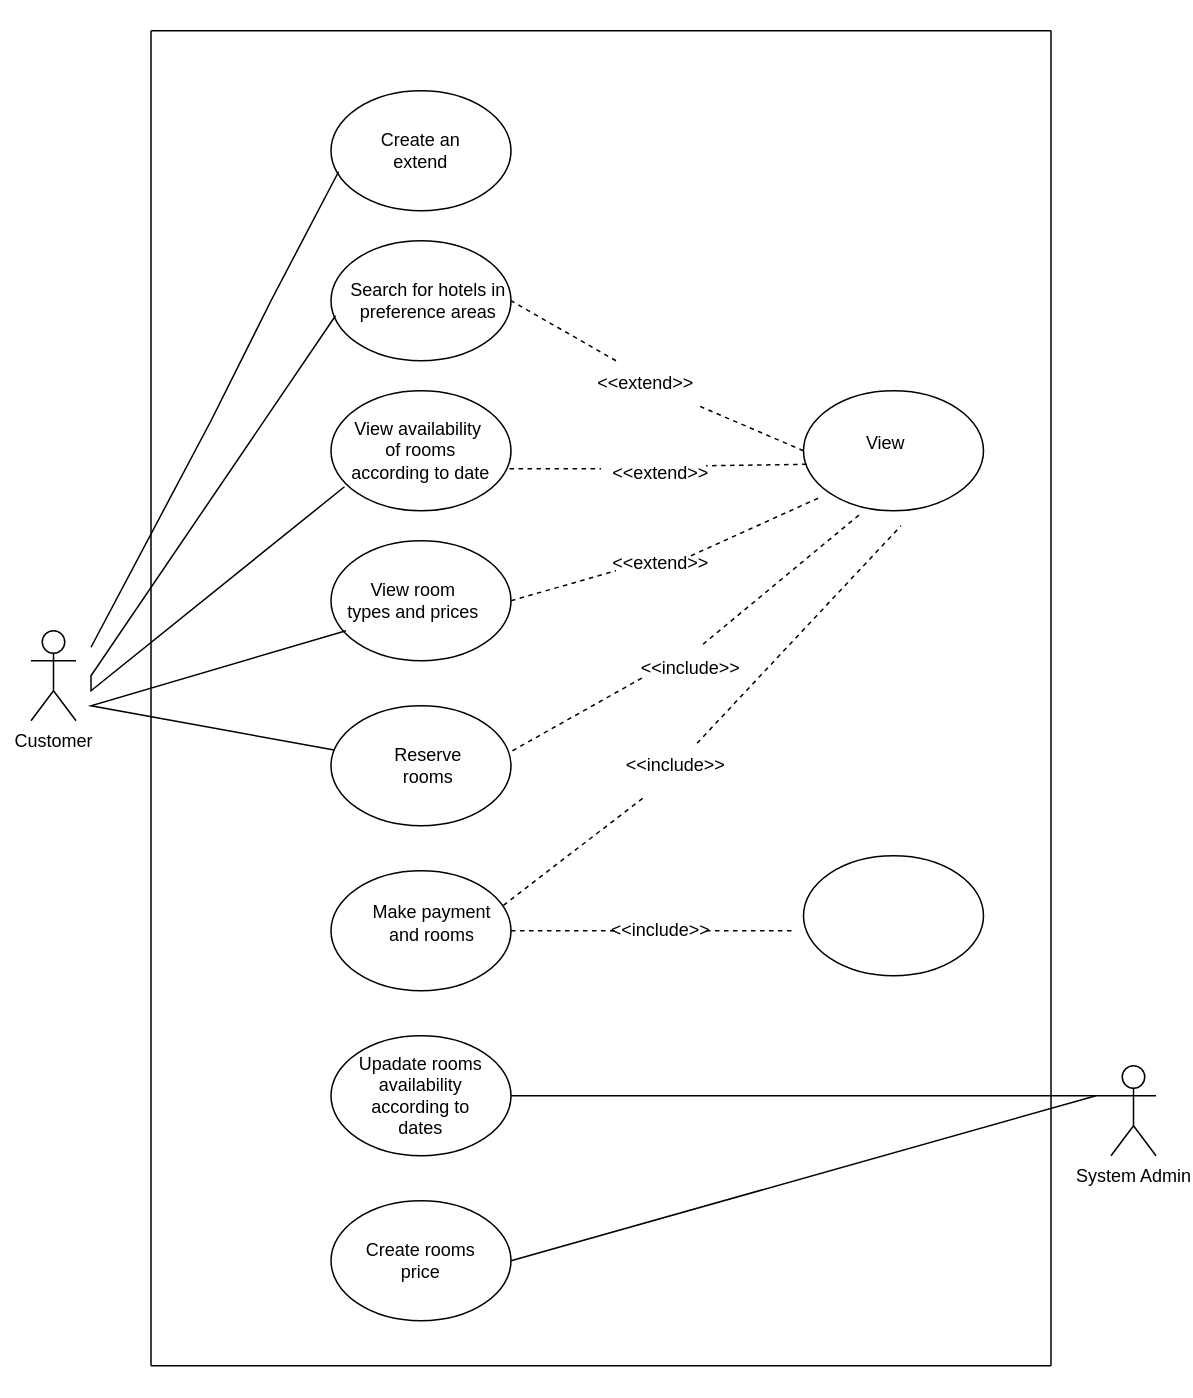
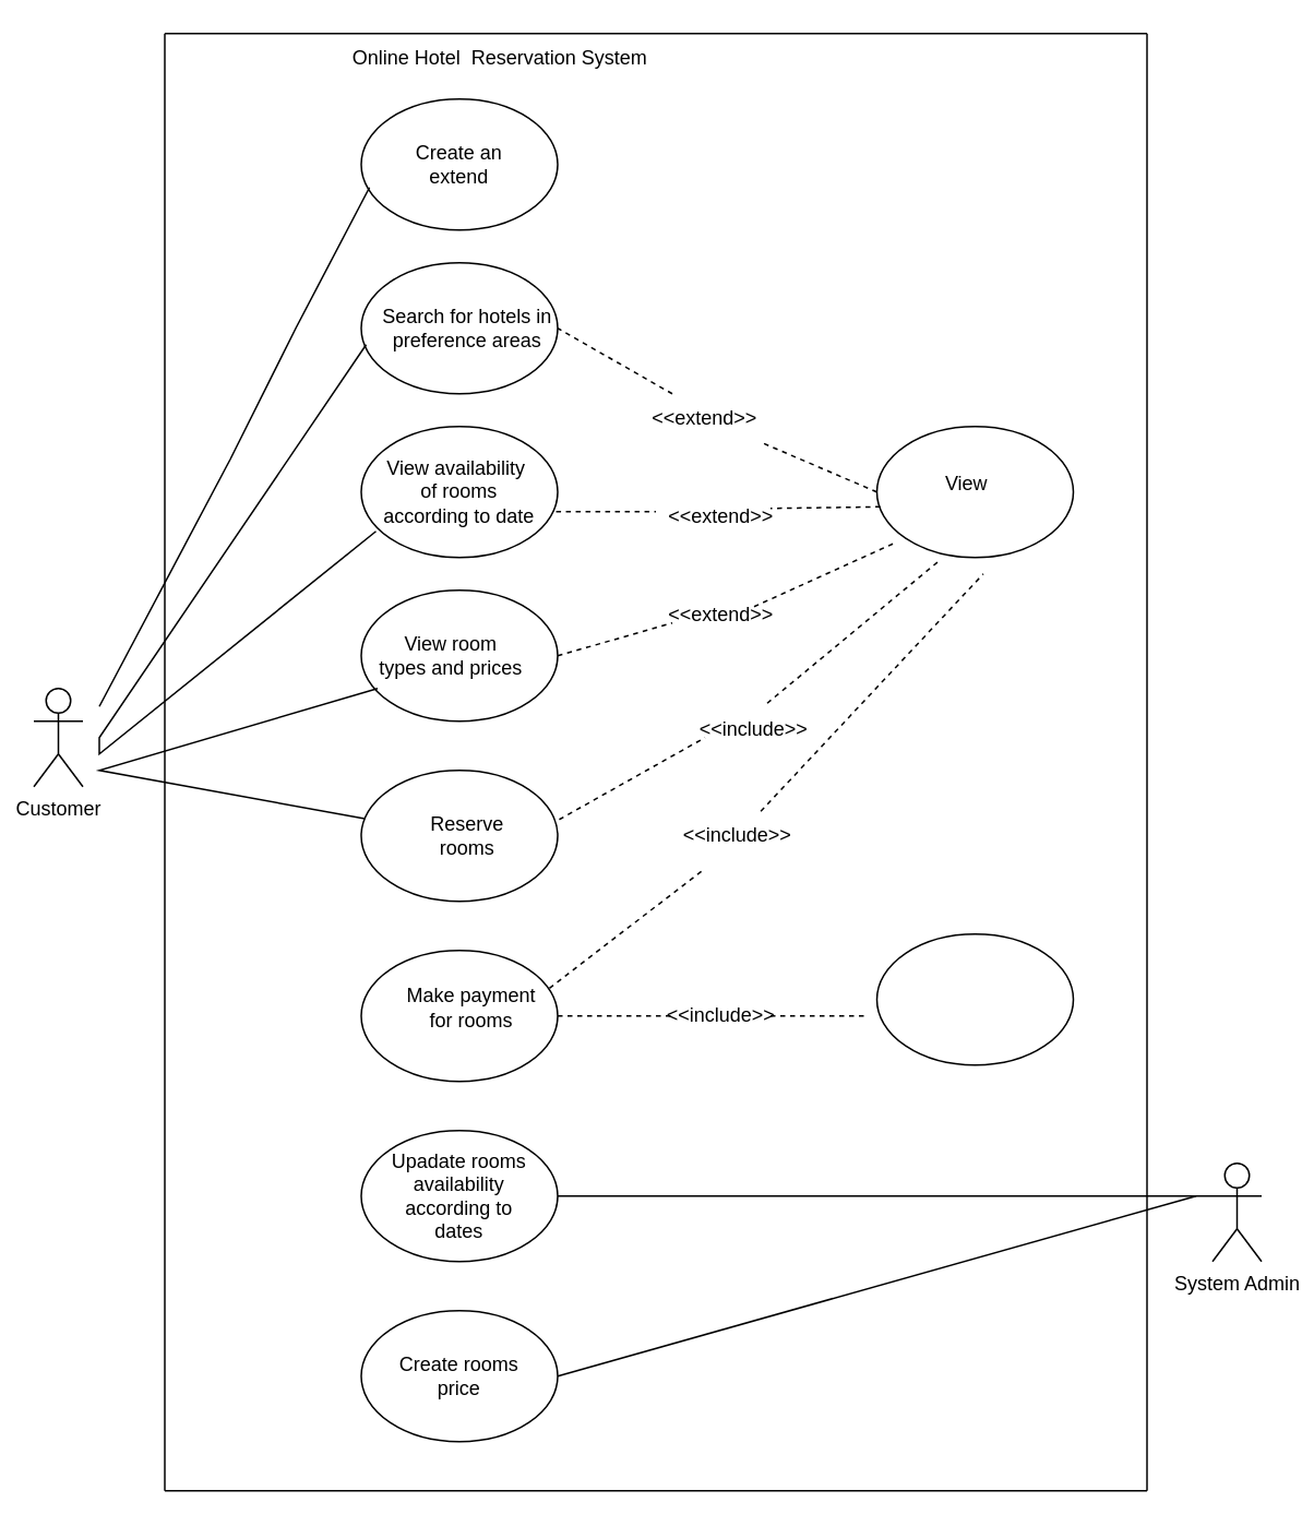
  <mxCell id="0" />
  <mxCell id="1" parent="0" />
  <mxCell id="2" value="Customer" style="shape=umlActor;verticalLabelPosition=bottom;verticalAlign=top;html=1;outlineConnect=0;" vertex="1" parent="1"><mxGeometry x="20" y="420" width="30" height="60" as="geometry" /></mxCell>
  <mxCell id="3" value="" style="ellipse;whiteSpace=wrap;html=1;" vertex="1" parent="1"><mxGeometry x="220" y="60" width="120" height="80" as="geometry" /></mxCell>
  <mxCell id="4" value="" style="ellipse;whiteSpace=wrap;html=1;" vertex="1" parent="1"><mxGeometry x="220" y="160" width="120" height="80" as="geometry" /></mxCell>
  <mxCell id="5" value="" style="ellipse;whiteSpace=wrap;html=1;" vertex="1" parent="1"><mxGeometry x="220" y="260" width="120" height="80" as="geometry" /></mxCell>
  <mxCell id="6" value="" style="ellipse;whiteSpace=wrap;html=1;" vertex="1" parent="1"><mxGeometry x="220" y="360" width="120" height="80" as="geometry" /></mxCell>
  <mxCell id="7" value="" style="ellipse;whiteSpace=wrap;html=1;" vertex="1" parent="1"><mxGeometry x="220" y="470" width="120" height="80" as="geometry" /></mxCell>
  <mxCell id="8" value="" style="ellipse;whiteSpace=wrap;html=1;" vertex="1" parent="1"><mxGeometry x="220" y="580" width="120" height="80" as="geometry" /></mxCell>
  <mxCell id="9" value="" style="ellipse;whiteSpace=wrap;html=1;" vertex="1" parent="1"><mxGeometry x="220" y="690" width="120" height="80" as="geometry" /></mxCell>
  <mxCell id="10" value="" style="ellipse;whiteSpace=wrap;html=1;" vertex="1" parent="1"><mxGeometry x="220" y="800" width="120" height="80" as="geometry" /></mxCell>
  <mxCell id="11" value="" style="endArrow=none;html=1;rounded=0;entryX=0.042;entryY=0.675;entryDx=0;entryDy=0;entryPerimeter=0;" edge="1" parent="1" target="3"><mxGeometry width="50" height="50" relative="1" as="geometry"><mxPoint x="60" y="431" as="sourcePoint" /><mxPoint x="210" y="130" as="targetPoint" /><Array as="points"><mxPoint x="140" y="280" /><mxPoint x="180" y="200" /></Array></mxGeometry></mxCell>
  <mxCell id="12" value="" style="endArrow=none;html=1;rounded=0;entryX=0.025;entryY=0.625;entryDx=0;entryDy=0;entryPerimeter=0;exitX=0.075;exitY=0.8;exitDx=0;exitDy=0;exitPerimeter=0;" edge="1" parent="1" source="5" target="4"><mxGeometry width="50" height="50" relative="1" as="geometry"><mxPoint x="230" y="330" as="sourcePoint" /><mxPoint x="410" y="180" as="targetPoint" /><Array as="points"><mxPoint x="60" y="460" /><mxPoint x="60" y="450" /></Array></mxGeometry></mxCell>
  <mxCell id="13" value="" style="endArrow=none;html=1;rounded=0;" edge="1" parent="1" source="7"><mxGeometry width="50" height="50" relative="1" as="geometry"><mxPoint x="360" y="460" as="sourcePoint" /><mxPoint x="230" y="420" as="targetPoint" /><Array as="points"><mxPoint x="60" y="470" /></Array></mxGeometry></mxCell>
  <mxCell id="14" value="System Admin" style="shape=umlActor;verticalLabelPosition=bottom;verticalAlign=top;html=1;outlineConnect=0;" vertex="1" parent="1"><mxGeometry x="740" y="710" width="30" height="60" as="geometry" /></mxCell>
  <mxCell id="15" value="" style="endArrow=none;html=1;rounded=0;exitX=1;exitY=0.5;exitDx=0;exitDy=0;entryX=0;entryY=0.333;entryDx=0;entryDy=0;entryPerimeter=0;" edge="1" parent="1" source="9" target="14"><mxGeometry width="50" height="50" relative="1" as="geometry"><mxPoint x="360" y="690" as="sourcePoint" /><mxPoint x="600" y="780" as="targetPoint" /></mxGeometry></mxCell>
  <mxCell id="16" value="" style="endArrow=none;html=1;rounded=0;entryX=1;entryY=0.5;entryDx=0;entryDy=0;" edge="1" parent="1" target="10"><mxGeometry width="50" height="50" relative="1" as="geometry"><mxPoint x="730" y="730" as="sourcePoint" /><mxPoint x="410" y="640" as="targetPoint" /></mxGeometry></mxCell>
  <mxCell id="17" value="" style="ellipse;whiteSpace=wrap;html=1;" vertex="1" parent="1"><mxGeometry x="535" y="570" width="120" height="80" as="geometry" /></mxCell>
  <mxCell id="18" value="" style="ellipse;whiteSpace=wrap;html=1;" vertex="1" parent="1"><mxGeometry x="535" y="260" width="120" height="80" as="geometry" /></mxCell>
  <mxCell id="19" value="Create an extend" style="text;html=1;strokeColor=none;fillColor=none;align=center;verticalAlign=middle;whiteSpace=wrap;rounded=0;" vertex="1" parent="1"><mxGeometry x="240" y="85" width="80" height="30" as="geometry" /></mxCell>
  <mxCell id="20" value="Search for hotels in preference areas" style="text;html=1;strokeColor=none;fillColor=none;align=center;verticalAlign=middle;whiteSpace=wrap;rounded=0;" vertex="1" parent="1"><mxGeometry x="230" y="185" width="110" height="30" as="geometry" /></mxCell>
  <mxCell id="21" value="View availability&amp;nbsp; of rooms according to date" style="text;html=1;strokeColor=none;fillColor=none;align=center;verticalAlign=middle;whiteSpace=wrap;rounded=0;" vertex="1" parent="1"><mxGeometry x="230" y="285" width="100" height="30" as="geometry" /></mxCell>
  <mxCell id="22" value="View room types and prices" style="text;html=1;strokeColor=none;fillColor=none;align=center;verticalAlign=middle;whiteSpace=wrap;rounded=0;" vertex="1" parent="1"><mxGeometry x="230" y="385" width="90" height="30" as="geometry" /></mxCell>
  <mxCell id="23" value="Reserve rooms" style="text;html=1;strokeColor=none;fillColor=none;align=center;verticalAlign=middle;whiteSpace=wrap;rounded=0;" vertex="1" parent="1"><mxGeometry x="250" y="495" width="70" height="30" as="geometry" /></mxCell>
- <mxCell id="24" value="Make payment and rooms" style="text;html=1;strokeColor=none;fillColor=none;align=center;verticalAlign=middle;whiteSpace=wrap;rounded=0;" vertex="1" parent="1"><mxGeometry x="245" y="600" width="85" height="30" as="geometry" /></mxCell>
+ <mxCell id="24" value="Make payment for rooms" style="text;html=1;strokeColor=none;fillColor=none;align=center;verticalAlign=middle;whiteSpace=wrap;rounded=0;" vertex="1" parent="1"><mxGeometry x="245" y="600" width="85" height="30" as="geometry" /></mxCell>
  <mxCell id="25" value="Upadate rooms availability according to dates" style="text;html=1;strokeColor=none;fillColor=none;align=center;verticalAlign=middle;whiteSpace=wrap;rounded=0;" vertex="1" parent="1"><mxGeometry x="230" y="715" width="100" height="30" as="geometry" /></mxCell>
  <mxCell id="26" value="Create rooms price" style="text;html=1;strokeColor=none;fillColor=none;align=center;verticalAlign=middle;whiteSpace=wrap;rounded=0;" vertex="1" parent="1"><mxGeometry x="230" y="825" width="100" height="30" as="geometry" /></mxCell>
  <mxCell id="27" value="View" style="text;html=1;strokeColor=none;fillColor=none;align=center;verticalAlign=middle;whiteSpace=wrap;rounded=0;" vertex="1" parent="1"><mxGeometry x="560" y="280" width="60" height="30" as="geometry" /></mxCell>
  <mxCell id="28" value="" style="endArrow=none;dashed=1;html=1;rounded=0;entryX=1;entryY=0.5;entryDx=0;entryDy=0;" edge="1" parent="1" target="20"><mxGeometry width="50" height="50" relative="1" as="geometry"><mxPoint x="410" y="240" as="sourcePoint" /><mxPoint x="410" y="280" as="targetPoint" /></mxGeometry></mxCell>
  <mxCell id="29" value="&amp;lt;&amp;lt;extend&amp;gt;&amp;gt;" style="text;html=1;strokeColor=none;fillColor=none;align=center;verticalAlign=middle;whiteSpace=wrap;rounded=0;" vertex="1" parent="1"><mxGeometry x="390" y="240" width="80" height="30" as="geometry" /></mxCell>
  <mxCell id="30" value="" style="endArrow=none;dashed=1;html=1;rounded=0;exitX=0;exitY=0.5;exitDx=0;exitDy=0;" edge="1" parent="1" source="18" target="29"><mxGeometry width="50" height="50" relative="1" as="geometry"><mxPoint x="360" y="330" as="sourcePoint" /><mxPoint x="410" y="280" as="targetPoint" /></mxGeometry></mxCell>
  <mxCell id="31" value="" style="endArrow=none;dashed=1;html=1;rounded=0;exitX=0.992;exitY=0.65;exitDx=0;exitDy=0;exitPerimeter=0;" edge="1" parent="1" source="5"><mxGeometry width="50" height="50" relative="1" as="geometry"><mxPoint x="360" y="330" as="sourcePoint" /><mxPoint x="400" y="312" as="targetPoint" /></mxGeometry></mxCell>
  <mxCell id="32" value="" style="endArrow=none;dashed=1;html=1;rounded=0;exitX=0.017;exitY=0.613;exitDx=0;exitDy=0;exitPerimeter=0;" edge="1" parent="1" source="18"><mxGeometry width="50" height="50" relative="1" as="geometry"><mxPoint x="510" y="320" as="sourcePoint" /><mxPoint x="470" y="310" as="targetPoint" /></mxGeometry></mxCell>
  <mxCell id="33" value="" style="endArrow=none;dashed=1;html=1;rounded=0;exitX=1;exitY=0.5;exitDx=0;exitDy=0;" edge="1" parent="1" source="6"><mxGeometry width="50" height="50" relative="1" as="geometry"><mxPoint x="360" y="430" as="sourcePoint" /><mxPoint x="410" y="380" as="targetPoint" /></mxGeometry></mxCell>
  <mxCell id="34" value="" style="endArrow=none;dashed=1;html=1;rounded=0;entryX=0.092;entryY=0.888;entryDx=0;entryDy=0;entryPerimeter=0;" edge="1" parent="1" target="18"><mxGeometry width="50" height="50" relative="1" as="geometry"><mxPoint x="460" y="370" as="sourcePoint" /><mxPoint x="410" y="380" as="targetPoint" /></mxGeometry></mxCell>
  <mxCell id="35" value="" style="endArrow=none;dashed=1;html=1;rounded=0;exitX=1.008;exitY=0.375;exitDx=0;exitDy=0;exitPerimeter=0;" edge="1" parent="1" source="7"><mxGeometry width="50" height="50" relative="1" as="geometry"><mxPoint x="360" y="430" as="sourcePoint" /><mxPoint x="430" y="450" as="targetPoint" /></mxGeometry></mxCell>
  <mxCell id="36" value="&amp;lt;&amp;lt;include&amp;gt;&amp;gt;" style="text;html=1;strokeColor=none;fillColor=none;align=center;verticalAlign=middle;whiteSpace=wrap;rounded=0;" vertex="1" parent="1"><mxGeometry x="420" y="430" width="80" height="30" as="geometry" /></mxCell>
  <mxCell id="37" value="" style="endArrow=none;dashed=1;html=1;rounded=0;entryX=0.317;entryY=1.025;entryDx=0;entryDy=0;entryPerimeter=0;exitX=0.6;exitY=-0.033;exitDx=0;exitDy=0;exitPerimeter=0;" edge="1" parent="1" source="36" target="18"><mxGeometry width="50" height="50" relative="1" as="geometry"><mxPoint x="360" y="430" as="sourcePoint" /><mxPoint x="410" y="380" as="targetPoint" /></mxGeometry></mxCell>
  <mxCell id="38" value="" style="endArrow=none;dashed=1;html=1;rounded=0;exitX=1;exitY=0.5;exitDx=0;exitDy=0;" edge="1" parent="1" source="8"><mxGeometry width="50" height="50" relative="1" as="geometry"><mxPoint x="360" y="690" as="sourcePoint" /><mxPoint x="410" y="620" as="targetPoint" /></mxGeometry></mxCell>
  <mxCell id="39" value="" style="endArrow=none;dashed=1;html=1;rounded=0;exitX=1;exitY=0.5;exitDx=0;exitDy=0;" edge="1" parent="1"><mxGeometry width="50" height="50" relative="1" as="geometry"><mxPoint x="470" y="620" as="sourcePoint" /><mxPoint x="530" y="620" as="targetPoint" /></mxGeometry></mxCell>
  <mxCell id="40" value="&amp;lt;&amp;lt;include&amp;gt;&amp;gt;" style="text;html=1;strokeColor=none;fillColor=none;align=center;verticalAlign=middle;whiteSpace=wrap;rounded=0;" vertex="1" parent="1"><mxGeometry x="400" y="605" width="80" height="30" as="geometry" /></mxCell>
  <mxCell id="41" value="&amp;lt;&amp;lt;extend&amp;gt;&amp;gt;" style="text;html=1;strokeColor=none;fillColor=none;align=center;verticalAlign=middle;whiteSpace=wrap;rounded=0;" vertex="1" parent="1"><mxGeometry x="400" y="300" width="80" height="30" as="geometry" /></mxCell>
  <mxCell id="42" value="&amp;lt;&amp;lt;extend&amp;gt;&amp;gt;" style="text;html=1;strokeColor=none;fillColor=none;align=center;verticalAlign=middle;whiteSpace=wrap;rounded=0;" vertex="1" parent="1"><mxGeometry x="400" y="360" width="80" height="30" as="geometry" /></mxCell>
  <mxCell id="43" value="" style="endArrow=none;dashed=1;html=1;rounded=0;exitX=0.958;exitY=0.288;exitDx=0;exitDy=0;exitPerimeter=0;" edge="1" parent="1" source="8"><mxGeometry width="50" height="50" relative="1" as="geometry"><mxPoint x="360" y="570" as="sourcePoint" /><mxPoint x="430" y="530" as="targetPoint" /></mxGeometry></mxCell>
  <mxCell id="44" value="&amp;lt;&amp;lt;include&amp;gt;&amp;gt;" style="text;html=1;strokeColor=none;fillColor=none;align=center;verticalAlign=middle;whiteSpace=wrap;rounded=0;" vertex="1" parent="1"><mxGeometry x="410" y="495" width="80" height="30" as="geometry" /></mxCell>
  <mxCell id="45" value="" style="endArrow=none;dashed=1;html=1;rounded=0;" edge="1" parent="1" source="44"><mxGeometry width="50" height="50" relative="1" as="geometry"><mxPoint x="360" y="570" as="sourcePoint" /><mxPoint x="600" y="350" as="targetPoint" /></mxGeometry></mxCell>
+ <mxCell id="46" value="Online Hotel&amp;nbsp; Reservation System" style="text;html=1;strokeColor=none;fillColor=none;align=center;verticalAlign=middle;whiteSpace=wrap;rounded=0;" vertex="1" parent="1"><mxGeometry x="170" y="20" width="270" height="30" as="geometry" /></mxCell>
  <mxCell id="47" value="" style="endArrow=none;html=1;rounded=0;" edge="1" parent="1"><mxGeometry width="50" height="50" relative="1" as="geometry"><mxPoint x="100" y="910" as="sourcePoint" /><mxPoint x="100" y="20" as="targetPoint" /></mxGeometry></mxCell>
  <mxCell id="48" value="" style="endArrow=none;html=1;rounded=0;" edge="1" parent="1"><mxGeometry width="50" height="50" relative="1" as="geometry"><mxPoint x="100" y="910" as="sourcePoint" /><mxPoint x="700" y="910" as="targetPoint" /></mxGeometry></mxCell>
  <mxCell id="49" value="" style="endArrow=none;html=1;rounded=0;" edge="1" parent="1"><mxGeometry width="50" height="50" relative="1" as="geometry"><mxPoint x="100" y="20" as="sourcePoint" /><mxPoint x="700" y="20" as="targetPoint" /><Array as="points"><mxPoint x="290" y="20" /></Array></mxGeometry></mxCell>
  <mxCell id="50" value="" style="endArrow=none;html=1;rounded=0;" edge="1" parent="1"><mxGeometry width="50" height="50" relative="1" as="geometry"><mxPoint x="700" y="910" as="sourcePoint" /><mxPoint x="700" y="20" as="targetPoint" /></mxGeometry></mxCell>
